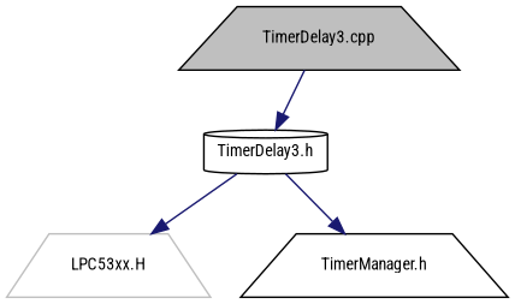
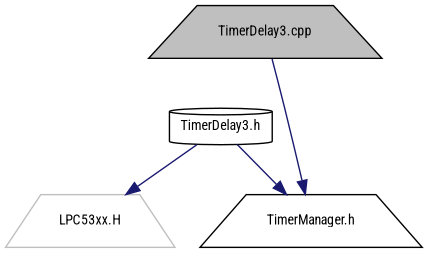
  digraph {
    fontname="Roboto Condensed"
    node [color=black fillcolor=white fontname="Roboto Condensed" fontsize=10 shape=trapezium style=filled]
    edge [color=midnightblue fontname="Roboto Condensed" fontsize=10 labelfontname=Helvetica labelfontsize=10 style=solid]
    n1 [fillcolor=grey75 fontcolor=black height=0.2 label="TimerDelay3.cpp" width=0.4]
    n2 [height=0.2 label="TimerDelay3.h" shape=cylinder width=0.4]
    n3 [color=grey75 height=0.2 label="LPC53xx.H" width=0.4]
    n4 [height=0.2 label="TimerManager.h" width=0.4]
-   n1 -> n2
+   n1 -> n4
    n2 -> n3
    n2 -> n4
  }
